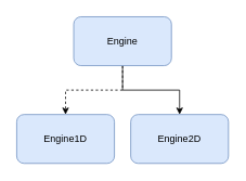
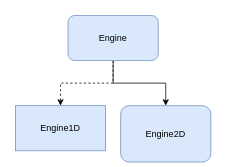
  <mxCell id="0" />
  <mxCell id="1" parent="0" />
  <mxCell id="2" style="edgeStyle=orthogonalEdgeStyle;rounded=0;orthogonalLoop=1;jettySize=auto;html=1;exitX=0.5;exitY=1;exitDx=0;exitDy=0;dashed=1;" edge="1" parent="1" source="4" target="5"><mxGeometry relative="1" as="geometry" /></mxCell>
  <mxCell id="3" style="edgeStyle=orthogonalEdgeStyle;rounded=0;orthogonalLoop=1;jettySize=auto;html=1;exitX=0.5;exitY=1;exitDx=0;exitDy=0;" edge="1" parent="1" source="4" target="6"><mxGeometry relative="1" as="geometry" /></mxCell>
  <mxCell id="4" value="Engine" style="rounded=1;whiteSpace=wrap;html=1;fillColor=#dae8fc;strokeColor=#6c8ebf;" vertex="1" parent="1"><mxGeometry x="90" y="20" width="120" height="60" as="geometry" /></mxCell>
- <mxCell id="5" value="Engine1D" style="rounded=1;whiteSpace=wrap;html=1;fillColor=#dae8fc;strokeColor=#6c8ebf;" vertex="1" parent="1"><mxGeometry x="20" y="140" width="120" height="60" as="geometry" /></mxCell>
- <mxCell id="6" value="Engine2D" style="rounded=1;whiteSpace=wrap;html=1;fillColor=#dae8fc;strokeColor=#6c8ebf;" vertex="1" parent="1"><mxGeometry x="160" y="140" width="120" height="60" as="geometry" /></mxCell>
+ <mxCell id="5" value="Engine1D" style="whiteSpace=wrap;html=1;fillColor=#dae8fc;strokeColor=#6c8ebf;rounded=0;" vertex="1" parent="1"><mxGeometry x="20" y="140" width="120" height="60" as="geometry" /></mxCell>
+ <mxCell id="6" value="Engine2D" style="rounded=1;whiteSpace=wrap;html=1;fillColor=#dae8fc;strokeColor=#6c8ebf;" vertex="1" parent="1"><mxGeometry x="160" y="140" width="120" height="75" as="geometry" /></mxCell>
